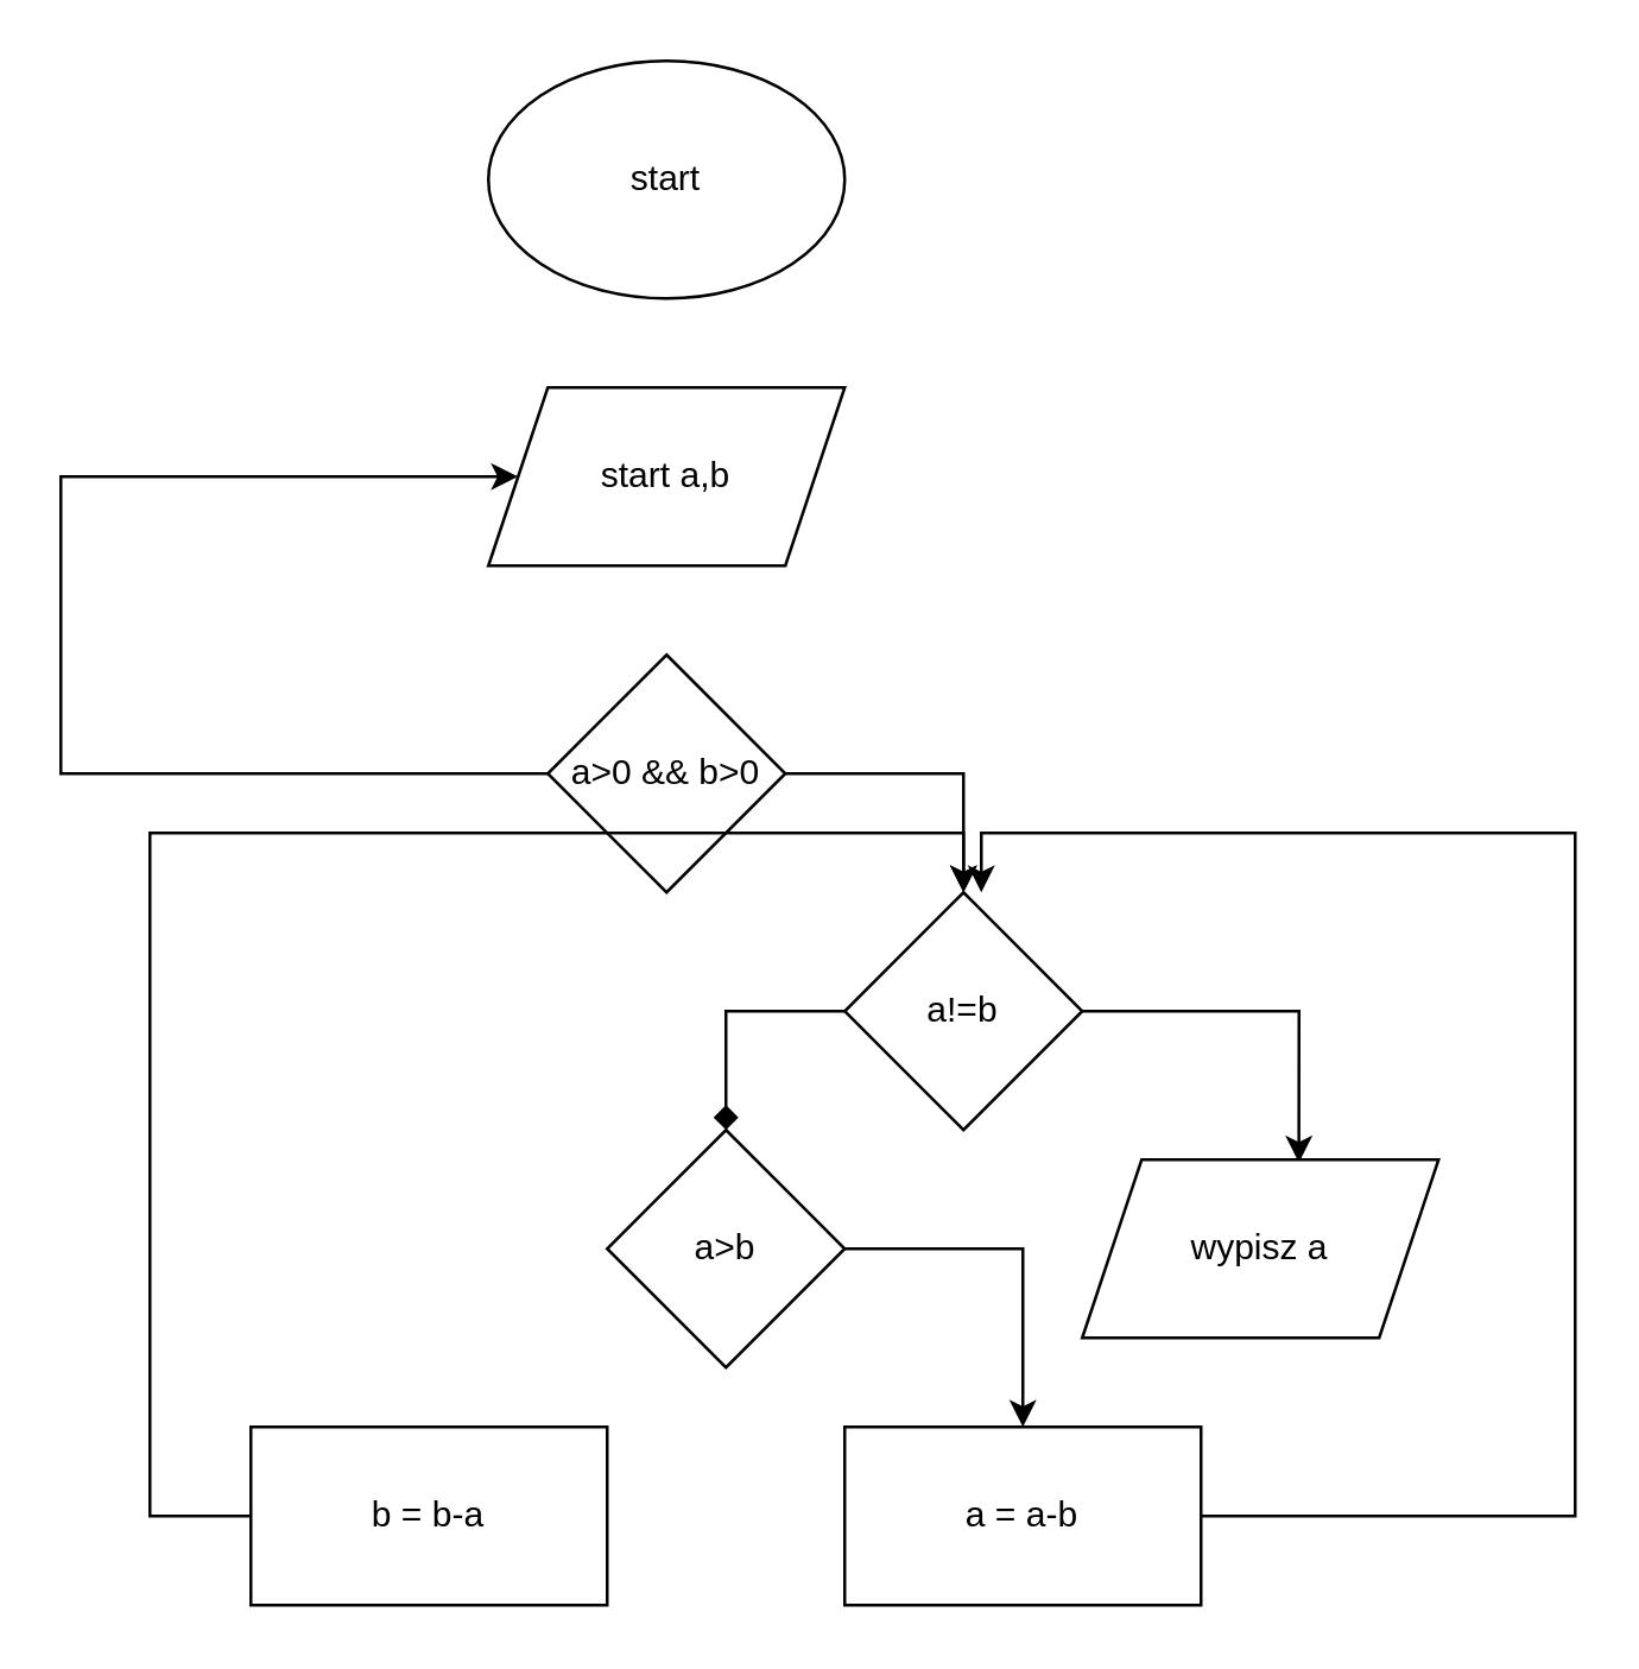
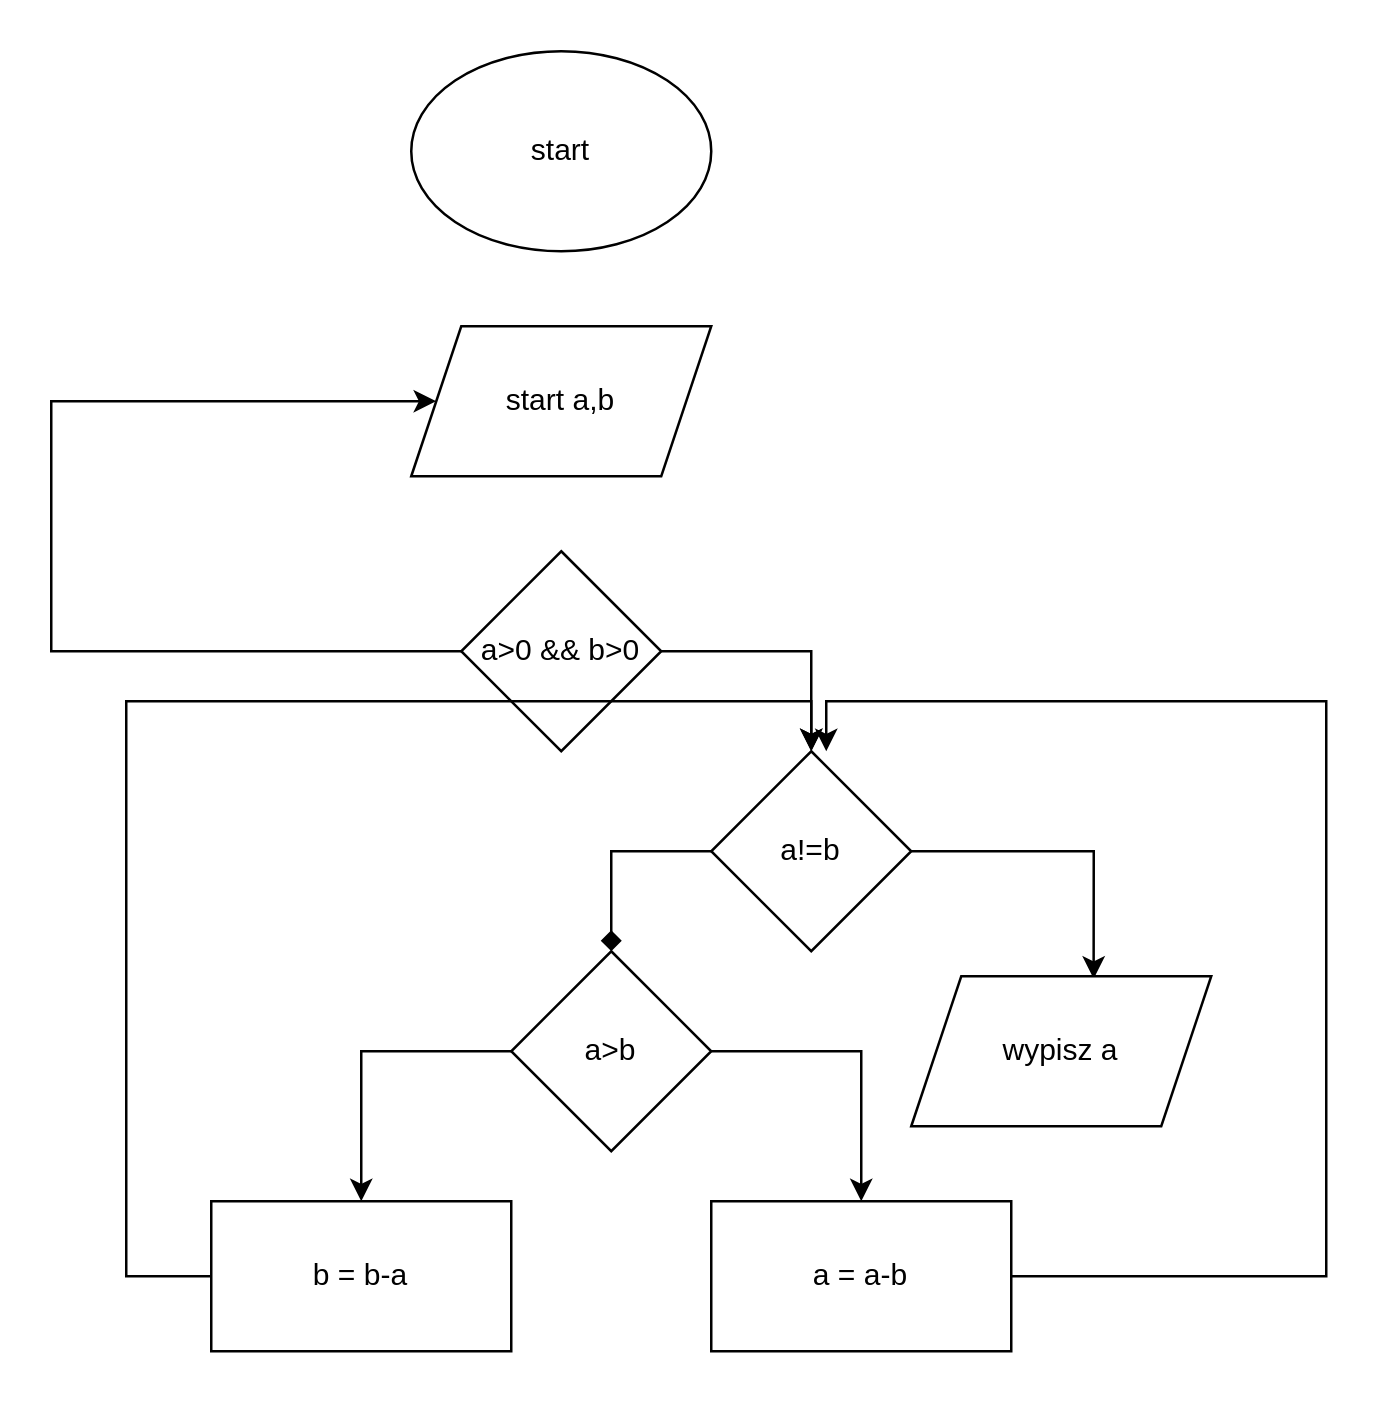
  <mxCell id="0" />
  <mxCell id="1" parent="0" />
  <mxCell id="2" value="start" style="ellipse;whiteSpace=wrap;html=1;" vertex="1" parent="1"><mxGeometry x="164" y="20" width="120" height="80" as="geometry" /></mxCell>
  <mxCell id="3" value="start a,b" style="shape=parallelogram;perimeter=parallelogramPerimeter;whiteSpace=wrap;html=1;fixedSize=1;" vertex="1" parent="1"><mxGeometry x="164" y="130" width="120" height="60" as="geometry" /></mxCell>
  <mxCell id="4" style="edgeStyle=orthogonalEdgeStyle;rounded=0;orthogonalLoop=1;jettySize=auto;html=1;exitX=0;exitY=0.5;exitDx=0;exitDy=0;entryX=0;entryY=0.5;entryDx=0;entryDy=0;" edge="1" parent="1" source="6" target="3"><mxGeometry relative="1" as="geometry"><Array as="points"><mxPoint x="20" y="260" /><mxPoint x="20" y="160" /></Array></mxGeometry></mxCell>
  <mxCell id="5" style="edgeStyle=orthogonalEdgeStyle;rounded=0;orthogonalLoop=1;jettySize=auto;html=1;exitX=1;exitY=0.5;exitDx=0;exitDy=0;entryX=0.5;entryY=0;entryDx=0;entryDy=0;" edge="1" parent="1" source="6" target="9"><mxGeometry relative="1" as="geometry" /></mxCell>
  <mxCell id="6" value="a&amp;gt;0 &amp;amp;&amp;amp; b&amp;gt;0" style="rhombus;whiteSpace=wrap;html=1;" vertex="1" parent="1"><mxGeometry x="184" y="220" width="80" height="80" as="geometry" /></mxCell>
  <mxCell id="7" style="edgeStyle=orthogonalEdgeStyle;rounded=0;orthogonalLoop=1;jettySize=auto;html=1;exitX=1;exitY=0.5;exitDx=0;exitDy=0;entryX=0.608;entryY=0.017;entryDx=0;entryDy=0;entryPerimeter=0;" edge="1" parent="1" source="9" target="13"><mxGeometry relative="1" as="geometry" /></mxCell>
  <mxCell id="8" style="edgeStyle=orthogonalEdgeStyle;rounded=0;orthogonalLoop=1;jettySize=auto;html=1;exitX=0;exitY=0.5;exitDx=0;exitDy=0;entryX=0.5;entryY=0;entryDx=0;entryDy=0;endArrow=diamond;" edge="1" parent="1" source="9" target="12"><mxGeometry relative="1" as="geometry" /></mxCell>
  <mxCell id="9" value="&lt;div&gt;a!=b&lt;/div&gt;" style="rhombus;whiteSpace=wrap;html=1;" vertex="1" parent="1"><mxGeometry x="284" y="300" width="80" height="80" as="geometry" /></mxCell>
  <mxCell id="10" style="edgeStyle=orthogonalEdgeStyle;rounded=0;orthogonalLoop=1;jettySize=auto;html=1;exitX=1;exitY=0.5;exitDx=0;exitDy=0;entryX=0.5;entryY=0;entryDx=0;entryDy=0;" edge="1" parent="1" source="12" target="15"><mxGeometry relative="1" as="geometry" /></mxCell>
+ <mxCell id="11" style="edgeStyle=orthogonalEdgeStyle;rounded=0;orthogonalLoop=1;jettySize=auto;html=1;exitX=0;exitY=0.5;exitDx=0;exitDy=0;entryX=0.5;entryY=0;entryDx=0;entryDy=0;" edge="1" parent="1" source="12" target="17"><mxGeometry relative="1" as="geometry" /></mxCell>
  <mxCell id="12" value="a&amp;gt;b" style="rhombus;whiteSpace=wrap;html=1;" vertex="1" parent="1"><mxGeometry x="204" y="380" width="80" height="80" as="geometry" /></mxCell>
  <mxCell id="13" value="wypisz a" style="shape=parallelogram;perimeter=parallelogramPerimeter;whiteSpace=wrap;html=1;fixedSize=1;" vertex="1" parent="1"><mxGeometry x="364" y="390" width="120" height="60" as="geometry" /></mxCell>
  <mxCell id="14" style="edgeStyle=orthogonalEdgeStyle;rounded=0;orthogonalLoop=1;jettySize=auto;html=1;" edge="1" parent="1" source="15"><mxGeometry relative="1" as="geometry"><mxPoint x="330" y="300" as="targetPoint" /><Array as="points"><mxPoint x="530" y="510" /><mxPoint x="530" y="280" /></Array></mxGeometry></mxCell>
  <mxCell id="15" value="a = a-b" style="rounded=0;whiteSpace=wrap;html=1;" vertex="1" parent="1"><mxGeometry x="284" y="480" width="120" height="60" as="geometry" /></mxCell>
  <mxCell id="16" style="edgeStyle=orthogonalEdgeStyle;rounded=0;orthogonalLoop=1;jettySize=auto;html=1;entryX=0.5;entryY=0;entryDx=0;entryDy=0;" edge="1" parent="1" source="17" target="9"><mxGeometry relative="1" as="geometry"><Array as="points"><mxPoint x="50" y="510" /><mxPoint x="50" y="280" /><mxPoint x="324" y="280" /></Array></mxGeometry></mxCell>
  <mxCell id="17" value="b = b-a" style="rounded=0;whiteSpace=wrap;html=1;" vertex="1" parent="1"><mxGeometry x="84" y="480" width="120" height="60" as="geometry" /></mxCell>
